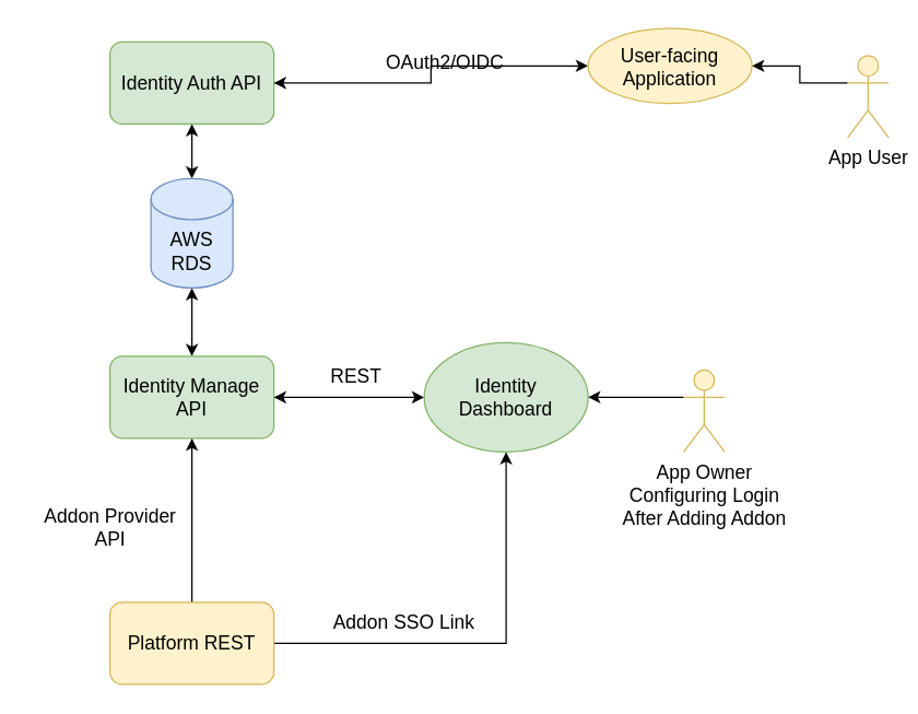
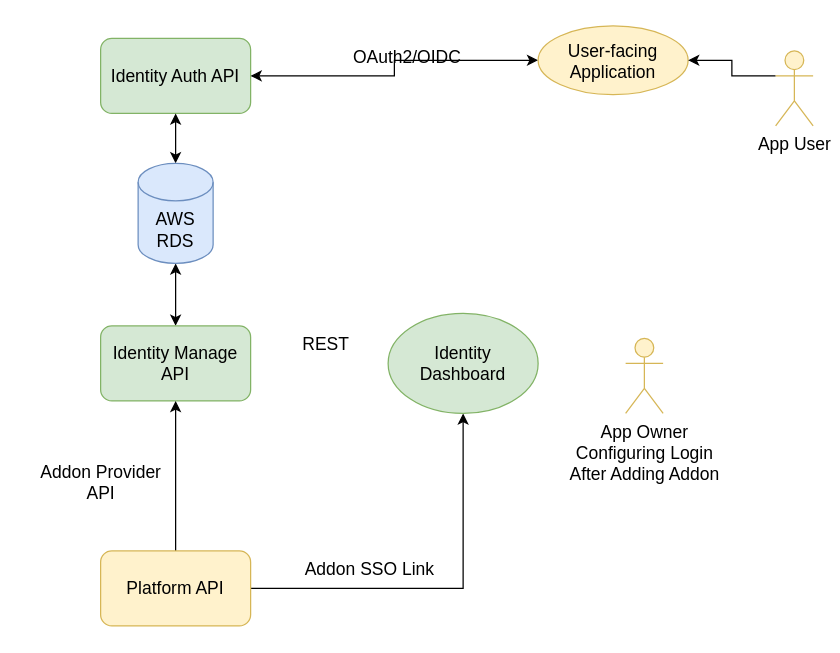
  <mxCell id="0" />
  <mxCell id="1" parent="0" />
  <mxCell id="2" value="Identity Auth API" style="rounded=1;whiteSpace=wrap;html=1;fontSize=14;fillColor=#d5e8d4;strokeColor=#82b366;" parent="1" vertex="1"><mxGeometry x="80" y="30" width="120" height="60" as="geometry" /></mxCell>
  <mxCell id="3" style="edgeStyle=orthogonalEdgeStyle;rounded=0;orthogonalLoop=1;jettySize=auto;html=1;exitX=0.5;exitY=0;exitDx=0;exitDy=0;entryX=0.5;entryY=1;entryDx=0;entryDy=0;entryPerimeter=0;fontSize=14;startArrow=classic;startFill=1;" parent="1" source="4" target="10" edge="1"><mxGeometry relative="1" as="geometry" /></mxCell>
  <mxCell id="4" value="Identity Manage API" style="rounded=1;whiteSpace=wrap;html=1;fontSize=14;fillColor=#d5e8d4;strokeColor=#82b366;" parent="1" vertex="1"><mxGeometry x="80" y="260" width="120" height="60" as="geometry" /></mxCell>
  <mxCell id="5" style="edgeStyle=orthogonalEdgeStyle;rounded=0;orthogonalLoop=1;jettySize=auto;html=1;exitX=0.5;exitY=0;exitDx=0;exitDy=0;entryX=0.5;entryY=1;entryDx=0;entryDy=0;fontSize=14;" parent="1" source="7" target="4" edge="1"><mxGeometry relative="1" as="geometry" /></mxCell>
  <mxCell id="6" style="edgeStyle=orthogonalEdgeStyle;rounded=0;orthogonalLoop=1;jettySize=auto;html=1;exitX=1;exitY=0.5;exitDx=0;exitDy=0;entryX=0.5;entryY=1;entryDx=0;entryDy=0;fontSize=14;startArrow=none;startFill=0;" parent="1" source="7" target="15" edge="1"><mxGeometry relative="1" as="geometry" /></mxCell>
- <mxCell id="7" value="Platform REST" style="rounded=1;whiteSpace=wrap;html=1;fontSize=14;fillColor=#fff2cc;strokeColor=#d6b656;" parent="1" vertex="1"><mxGeometry x="80" y="440" width="120" height="60" as="geometry" /></mxCell>
+ <mxCell id="7" value="Platform API" style="rounded=1;whiteSpace=wrap;html=1;fontSize=14;fillColor=#fff2cc;strokeColor=#d6b656;" parent="1" vertex="1"><mxGeometry x="80" y="440" width="120" height="60" as="geometry" /></mxCell>
  <mxCell id="8" value="Addon Provider&lt;br&gt;API" style="text;html=1;align=center;verticalAlign=middle;resizable=0;points=[];autosize=1;strokeColor=none;fillColor=none;fontSize=14;" parent="1" vertex="1"><mxGeometry x="20" y="360" width="120" height="50" as="geometry" /></mxCell>
  <mxCell id="9" style="edgeStyle=orthogonalEdgeStyle;rounded=0;orthogonalLoop=1;jettySize=auto;html=1;exitX=0.5;exitY=0;exitDx=0;exitDy=0;exitPerimeter=0;entryX=0.5;entryY=1;entryDx=0;entryDy=0;fontSize=14;startArrow=classic;startFill=1;" parent="1" source="10" target="2" edge="1"><mxGeometry relative="1" as="geometry" /></mxCell>
  <mxCell id="10" value="AWS RDS" style="shape=cylinder3;whiteSpace=wrap;html=1;boundedLbl=1;backgroundOutline=1;size=15;fontSize=14;fillColor=#dae8fc;strokeColor=#6c8ebf;" parent="1" vertex="1"><mxGeometry x="110" y="130" width="60" height="80" as="geometry" /></mxCell>
  <mxCell id="11" style="edgeStyle=orthogonalEdgeStyle;rounded=0;orthogonalLoop=1;jettySize=auto;html=1;exitX=0;exitY=0.5;exitDx=0;exitDy=0;entryX=1;entryY=0.5;entryDx=0;entryDy=0;fontSize=14;startArrow=classic;startFill=1;" parent="1" source="12" target="2" edge="1"><mxGeometry relative="1" as="geometry" /></mxCell>
  <mxCell id="12" value="User-facing&lt;br&gt;Application" style="ellipse;whiteSpace=wrap;html=1;fontSize=14;fillColor=#fff2cc;strokeColor=#d6b656;" parent="1" vertex="1"><mxGeometry x="430" y="20" width="120" height="55" as="geometry" /></mxCell>
  <mxCell id="13" value="OAuth2/OIDC" style="text;html=1;align=center;verticalAlign=middle;resizable=0;points=[];autosize=1;strokeColor=none;fillColor=none;fontSize=14;" parent="1" vertex="1"><mxGeometry x="270" y="30" width="110" height="30" as="geometry" /></mxCell>
- <mxCell id="14" style="edgeStyle=orthogonalEdgeStyle;rounded=0;orthogonalLoop=1;jettySize=auto;html=1;exitX=0;exitY=0.5;exitDx=0;exitDy=0;entryX=1;entryY=0.5;entryDx=0;entryDy=0;fontSize=14;startArrow=classic;startFill=1;" parent="1" source="15" target="4" edge="1"><mxGeometry relative="1" as="geometry" /></mxCell>
  <mxCell id="15" value="Identity&lt;br&gt;Dashboard" style="ellipse;whiteSpace=wrap;html=1;fontSize=14;fillColor=#d5e8d4;strokeColor=#82b366;" parent="1" vertex="1"><mxGeometry x="310" y="250" width="120" height="80" as="geometry" /></mxCell>
  <mxCell id="16" value="REST" style="text;html=1;align=center;verticalAlign=middle;resizable=0;points=[];autosize=1;strokeColor=none;fillColor=none;fontSize=14;" parent="1" vertex="1"><mxGeometry x="230" y="260" width="60" height="30" as="geometry" /></mxCell>
- <mxCell id="17" style="edgeStyle=orthogonalEdgeStyle;rounded=0;orthogonalLoop=1;jettySize=auto;html=1;exitX=0;exitY=0.333;exitDx=0;exitDy=0;exitPerimeter=0;fontSize=14;startArrow=none;startFill=0;" parent="1" source="18" target="15" edge="1"><mxGeometry relative="1" as="geometry" /></mxCell>
  <mxCell id="18" value="App Owner&lt;br&gt;Configuring Login&lt;br&gt;After Adding Addon" style="shape=umlActor;verticalLabelPosition=bottom;verticalAlign=top;html=1;outlineConnect=0;fontSize=14;fillColor=#fff2cc;strokeColor=#d6b656;" parent="1" vertex="1"><mxGeometry x="500" y="270" width="30" height="60" as="geometry" /></mxCell>
  <mxCell id="19" style="edgeStyle=orthogonalEdgeStyle;rounded=0;orthogonalLoop=1;jettySize=auto;html=1;exitX=0;exitY=0.333;exitDx=0;exitDy=0;exitPerimeter=0;entryX=1;entryY=0.5;entryDx=0;entryDy=0;fontSize=14;startArrow=none;startFill=0;" parent="1" source="20" target="12" edge="1"><mxGeometry relative="1" as="geometry" /></mxCell>
  <mxCell id="20" value="App User" style="shape=umlActor;verticalLabelPosition=bottom;verticalAlign=top;html=1;outlineConnect=0;fontSize=14;fillColor=#fff2cc;strokeColor=#d6b656;" parent="1" vertex="1"><mxGeometry x="620" y="40" width="30" height="60" as="geometry" /></mxCell>
  <mxCell id="21" value="Addon SSO Link" style="text;html=1;align=center;verticalAlign=middle;resizable=0;points=[];autosize=1;strokeColor=none;fillColor=none;fontSize=14;" parent="1" vertex="1"><mxGeometry x="230" y="440" width="130" height="30" as="geometry" /></mxCell>
